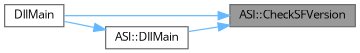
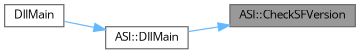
  digraph {
    fontname="Open Sans"
    rankdir=RL
    node [color=grey40 fillcolor=white fontname="Open Sans" fontsize=10 shape=box style=filled]
    edge [color=steelblue1 dir=back fontname="Open Sans" fontsize=10 labelfontname=Helvetica labelfontsize=10 style=solid]
    n1 [color=gray40 fillcolor=grey60 fontcolor=black height=0.2 label="ASI::CheckSFVersion" width=0.4]
    n2 [height=0.2 label=DllMain width=0.4]
    n3 [height=0.2 label="ASI::DllMain" width=0.4]
-   n1 -> n2
    n1 -> n3
    n3 -> n2
  }
